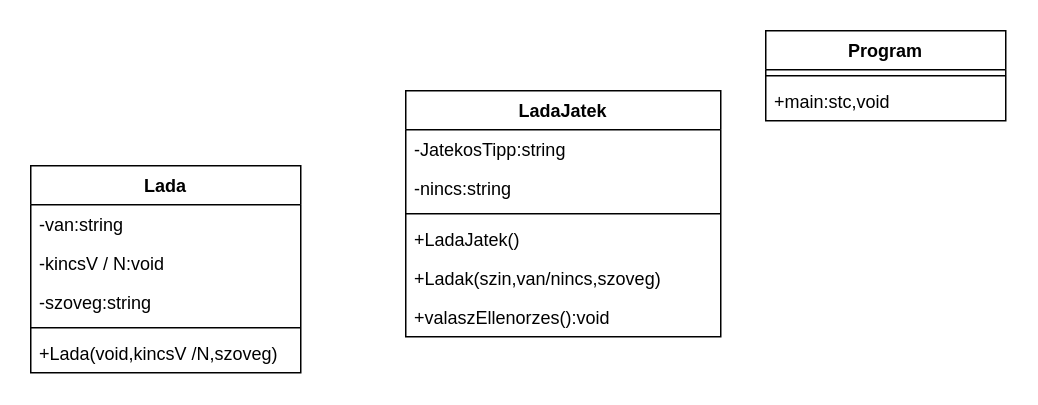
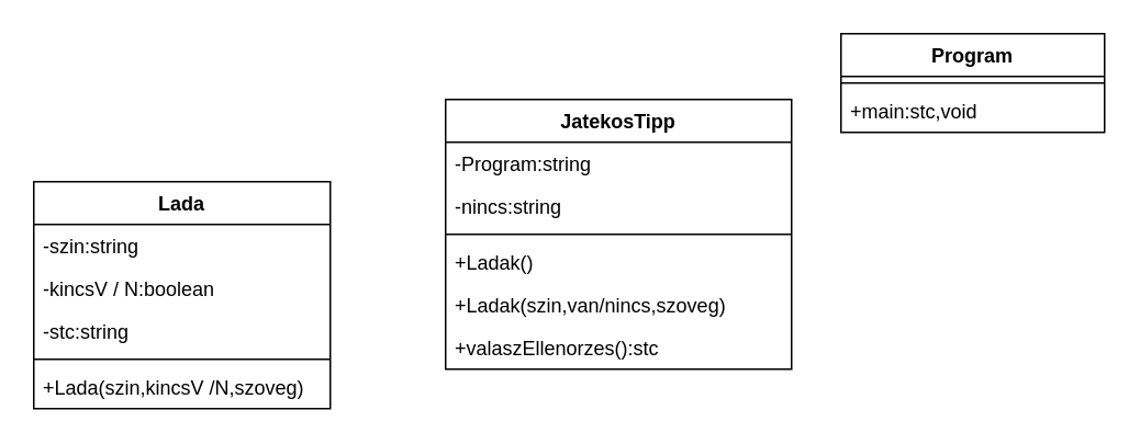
  <mxCell id="0" />
  <mxCell id="1" parent="0" />
- <mxCell id="2" value="LadaJatek" style="swimlane;fontStyle=1;align=center;verticalAlign=top;childLayout=stackLayout;horizontal=1;startSize=26;horizontalStack=0;resizeParent=1;resizeParentMax=0;resizeLast=0;collapsible=1;marginBottom=0;whiteSpace=wrap;html=1;" vertex="1" parent="1"><mxGeometry x="270" y="60" width="210" height="164" as="geometry" /></mxCell>
- <mxCell id="3" value="-JatekosTipp:string" style="text;strokeColor=none;fillColor=none;align=left;verticalAlign=top;spacingLeft=4;spacingRight=4;overflow=hidden;rotatable=0;points=[[0,0.5],[1,0.5]];portConstraint=eastwest;whiteSpace=wrap;html=1;" vertex="1" parent="2"><mxGeometry y="26" width="210" height="26" as="geometry" /></mxCell>
+ <mxCell id="2" value="JatekosTipp" style="swimlane;fontStyle=1;align=center;verticalAlign=top;childLayout=stackLayout;horizontal=1;startSize=26;horizontalStack=0;resizeParent=1;resizeParentMax=0;resizeLast=0;collapsible=1;marginBottom=0;whiteSpace=wrap;html=1;" vertex="1" parent="1"><mxGeometry x="270" y="60" width="210" height="164" as="geometry" /></mxCell>
+ <mxCell id="3" value="-Program:string" style="text;strokeColor=none;fillColor=none;align=left;verticalAlign=top;spacingLeft=4;spacingRight=4;overflow=hidden;rotatable=0;points=[[0,0.5],[1,0.5]];portConstraint=eastwest;whiteSpace=wrap;html=1;" vertex="1" parent="2"><mxGeometry y="26" width="210" height="26" as="geometry" /></mxCell>
  <mxCell id="4" value="-nincs:string" style="text;strokeColor=none;fillColor=none;align=left;verticalAlign=top;spacingLeft=4;spacingRight=4;overflow=hidden;rotatable=0;points=[[0,0.5],[1,0.5]];portConstraint=eastwest;whiteSpace=wrap;html=1;" vertex="1" parent="2"><mxGeometry y="52" width="210" height="26" as="geometry" /></mxCell>
  <mxCell id="5" value="" style="line;strokeWidth=1;fillColor=none;align=left;verticalAlign=middle;spacingTop=-1;spacingLeft=3;spacingRight=3;rotatable=0;labelPosition=right;points=[];portConstraint=eastwest;strokeColor=inherit;" vertex="1" parent="2"><mxGeometry y="78" width="210" height="8" as="geometry" /></mxCell>
- <mxCell id="6" value="+LadaJatek()" style="text;strokeColor=none;fillColor=none;align=left;verticalAlign=top;spacingLeft=4;spacingRight=4;overflow=hidden;rotatable=0;points=[[0,0.5],[1,0.5]];portConstraint=eastwest;whiteSpace=wrap;html=1;" vertex="1" parent="2"><mxGeometry y="86" width="210" height="26" as="geometry" /></mxCell>
+ <mxCell id="6" value="+Ladak()" style="text;strokeColor=none;fillColor=none;align=left;verticalAlign=top;spacingLeft=4;spacingRight=4;overflow=hidden;rotatable=0;points=[[0,0.5],[1,0.5]];portConstraint=eastwest;whiteSpace=wrap;html=1;" vertex="1" parent="2"><mxGeometry y="86" width="210" height="26" as="geometry" /></mxCell>
  <mxCell id="7" value="+Ladak(szin,van/nincs,szoveg)" style="text;strokeColor=none;fillColor=none;align=left;verticalAlign=top;spacingLeft=4;spacingRight=4;overflow=hidden;rotatable=0;points=[[0,0.5],[1,0.5]];portConstraint=eastwest;whiteSpace=wrap;html=1;" vertex="1" parent="2"><mxGeometry y="112" width="210" height="26" as="geometry" /></mxCell>
- <mxCell id="8" value="+valaszEllenorzes():void" style="text;strokeColor=none;fillColor=none;align=left;verticalAlign=top;spacingLeft=4;spacingRight=4;overflow=hidden;rotatable=0;points=[[0,0.5],[1,0.5]];portConstraint=eastwest;whiteSpace=wrap;html=1;" vertex="1" parent="2"><mxGeometry y="138" width="210" height="26" as="geometry" /></mxCell>
+ <mxCell id="8" value="+valaszEllenorzes():stc" style="text;strokeColor=none;fillColor=none;align=left;verticalAlign=top;spacingLeft=4;spacingRight=4;overflow=hidden;rotatable=0;points=[[0,0.5],[1,0.5]];portConstraint=eastwest;whiteSpace=wrap;html=1;" vertex="1" parent="2"><mxGeometry y="138" width="210" height="26" as="geometry" /></mxCell>
  <mxCell id="9" value="Program" style="swimlane;fontStyle=1;align=center;verticalAlign=top;childLayout=stackLayout;horizontal=1;startSize=26;horizontalStack=0;resizeParent=1;resizeParentMax=0;resizeLast=0;collapsible=1;marginBottom=0;whiteSpace=wrap;html=1;" vertex="1" parent="1"><mxGeometry x="510" y="20" width="160" height="60" as="geometry" /></mxCell>
  <mxCell id="10" value="" style="line;strokeWidth=1;fillColor=none;align=left;verticalAlign=middle;spacingTop=-1;spacingLeft=3;spacingRight=3;rotatable=0;labelPosition=right;points=[];portConstraint=eastwest;strokeColor=inherit;" vertex="1" parent="9"><mxGeometry y="26" width="160" height="8" as="geometry" /></mxCell>
  <mxCell id="11" value="+main:stc,void" style="text;strokeColor=none;fillColor=none;align=left;verticalAlign=top;spacingLeft=4;spacingRight=4;overflow=hidden;rotatable=0;points=[[0,0.5],[1,0.5]];portConstraint=eastwest;whiteSpace=wrap;html=1;" vertex="1" parent="9"><mxGeometry y="34" width="160" height="26" as="geometry" /></mxCell>
  <mxCell id="12" value="Lada" style="swimlane;fontStyle=1;align=center;verticalAlign=top;childLayout=stackLayout;horizontal=1;startSize=26;horizontalStack=0;resizeParent=1;resizeParentMax=0;resizeLast=0;collapsible=1;marginBottom=0;whiteSpace=wrap;html=1;" vertex="1" parent="1"><mxGeometry x="20" y="110" width="180" height="138" as="geometry" /></mxCell>
- <mxCell id="13" value="-van:string" style="text;strokeColor=none;fillColor=none;align=left;verticalAlign=top;spacingLeft=4;spacingRight=4;overflow=hidden;rotatable=0;points=[[0,0.5],[1,0.5]];portConstraint=eastwest;whiteSpace=wrap;html=1;" vertex="1" parent="12"><mxGeometry y="26" width="180" height="26" as="geometry" /></mxCell>
- <mxCell id="14" value="-kincsV / N:void" style="text;strokeColor=none;fillColor=none;align=left;verticalAlign=top;spacingLeft=4;spacingRight=4;overflow=hidden;rotatable=0;points=[[0,0.5],[1,0.5]];portConstraint=eastwest;whiteSpace=wrap;html=1;" vertex="1" parent="12"><mxGeometry y="52" width="180" height="26" as="geometry" /></mxCell>
- <mxCell id="15" value="-szoveg:string" style="text;strokeColor=none;fillColor=none;align=left;verticalAlign=top;spacingLeft=4;spacingRight=4;overflow=hidden;rotatable=0;points=[[0,0.5],[1,0.5]];portConstraint=eastwest;whiteSpace=wrap;html=1;" vertex="1" parent="12"><mxGeometry y="78" width="180" height="26" as="geometry" /></mxCell>
+ <mxCell id="13" value="-szin:string" style="text;strokeColor=none;fillColor=none;align=left;verticalAlign=top;spacingLeft=4;spacingRight=4;overflow=hidden;rotatable=0;points=[[0,0.5],[1,0.5]];portConstraint=eastwest;whiteSpace=wrap;html=1;" vertex="1" parent="12"><mxGeometry y="26" width="180" height="26" as="geometry" /></mxCell>
+ <mxCell id="14" value="-kincsV / N:boolean" style="text;strokeColor=none;fillColor=none;align=left;verticalAlign=top;spacingLeft=4;spacingRight=4;overflow=hidden;rotatable=0;points=[[0,0.5],[1,0.5]];portConstraint=eastwest;whiteSpace=wrap;html=1;" vertex="1" parent="12"><mxGeometry y="52" width="180" height="26" as="geometry" /></mxCell>
+ <mxCell id="15" value="-stc:string" style="text;strokeColor=none;fillColor=none;align=left;verticalAlign=top;spacingLeft=4;spacingRight=4;overflow=hidden;rotatable=0;points=[[0,0.5],[1,0.5]];portConstraint=eastwest;whiteSpace=wrap;html=1;" vertex="1" parent="12"><mxGeometry y="78" width="180" height="26" as="geometry" /></mxCell>
  <mxCell id="16" value="" style="line;strokeWidth=1;fillColor=none;align=left;verticalAlign=middle;spacingTop=-1;spacingLeft=3;spacingRight=3;rotatable=0;labelPosition=right;points=[];portConstraint=eastwest;strokeColor=inherit;" vertex="1" parent="12"><mxGeometry y="104" width="180" height="8" as="geometry" /></mxCell>
- <mxCell id="17" value="+Lada(void,kincsV /N,szoveg)" style="text;strokeColor=none;fillColor=none;align=left;verticalAlign=top;spacingLeft=4;spacingRight=4;overflow=hidden;rotatable=0;points=[[0,0.5],[1,0.5]];portConstraint=eastwest;whiteSpace=wrap;html=1;" vertex="1" parent="12"><mxGeometry y="112" width="180" height="26" as="geometry" /></mxCell>
+ <mxCell id="17" value="+Lada(szin,kincsV /N,szoveg)" style="text;strokeColor=none;fillColor=none;align=left;verticalAlign=top;spacingLeft=4;spacingRight=4;overflow=hidden;rotatable=0;points=[[0,0.5],[1,0.5]];portConstraint=eastwest;whiteSpace=wrap;html=1;" vertex="1" parent="12"><mxGeometry y="112" width="180" height="26" as="geometry" /></mxCell>
